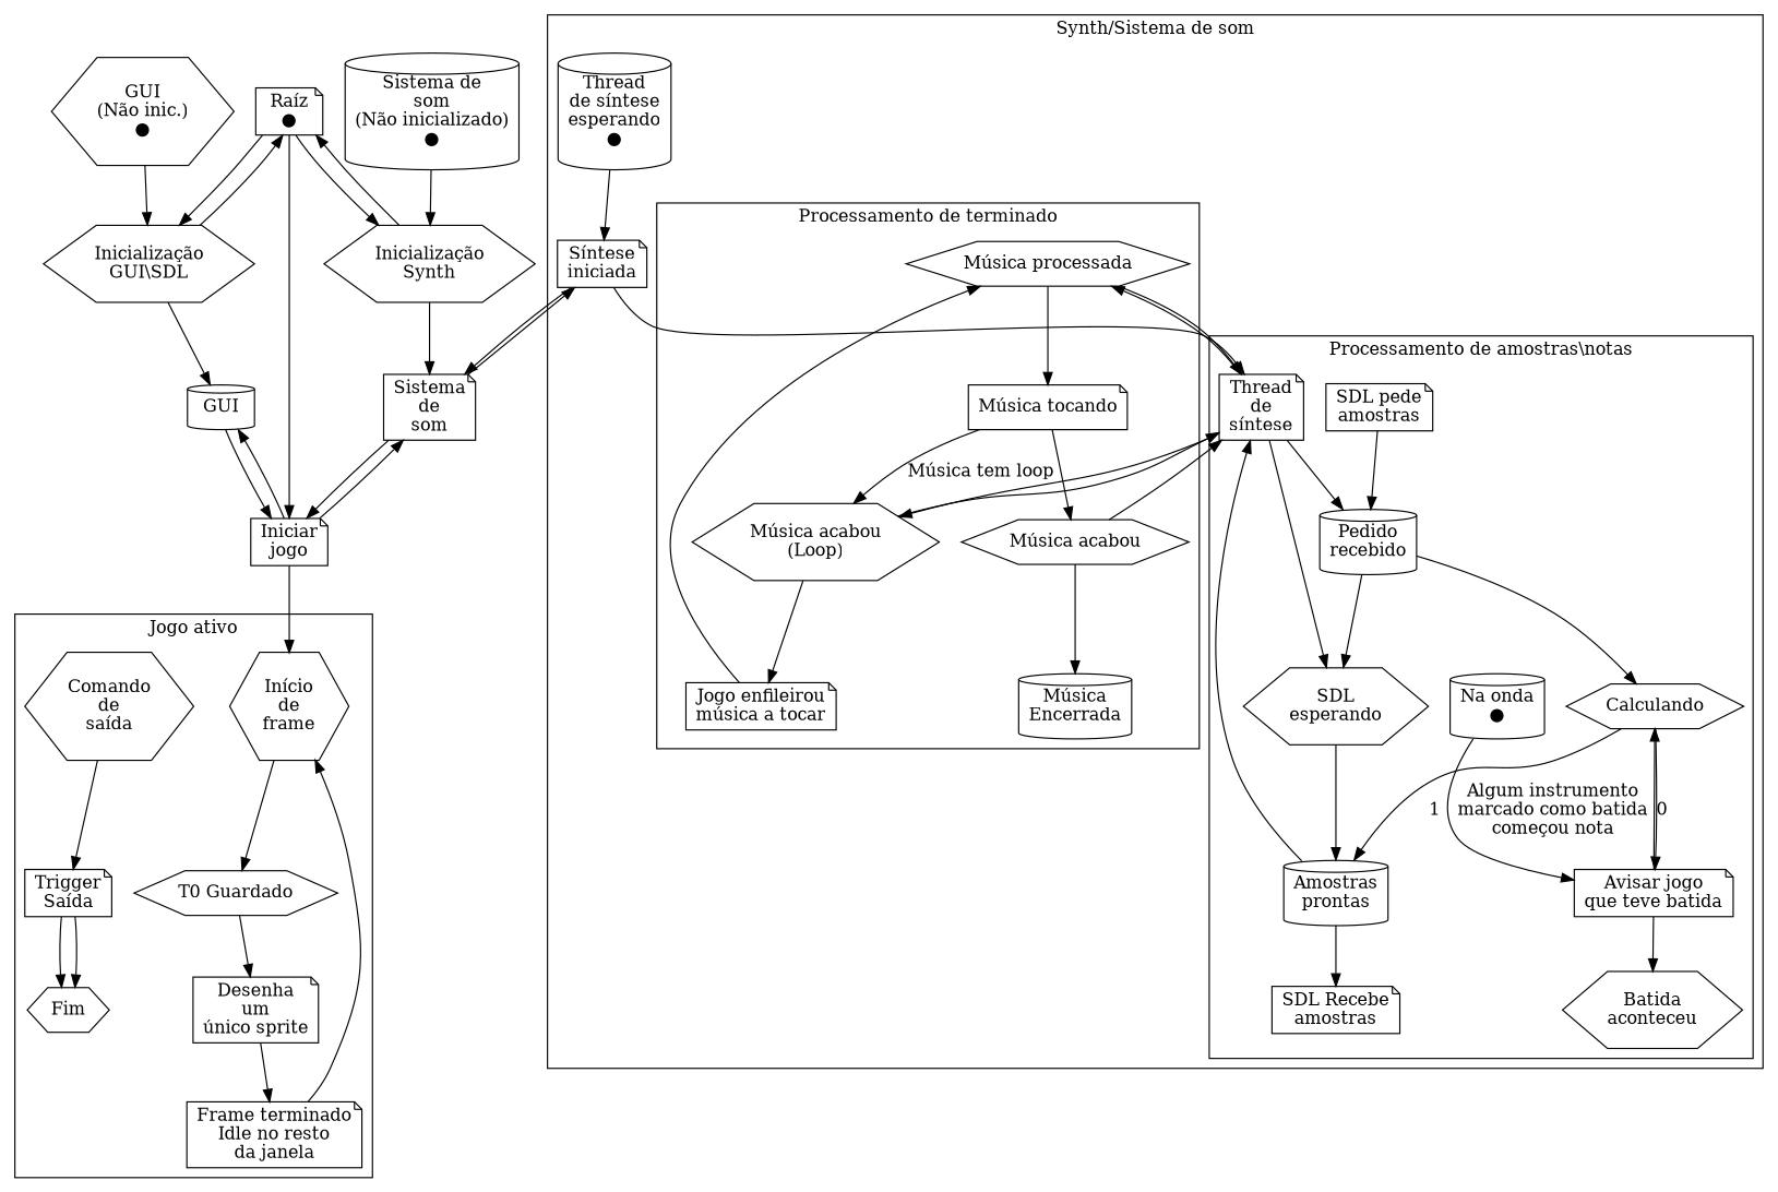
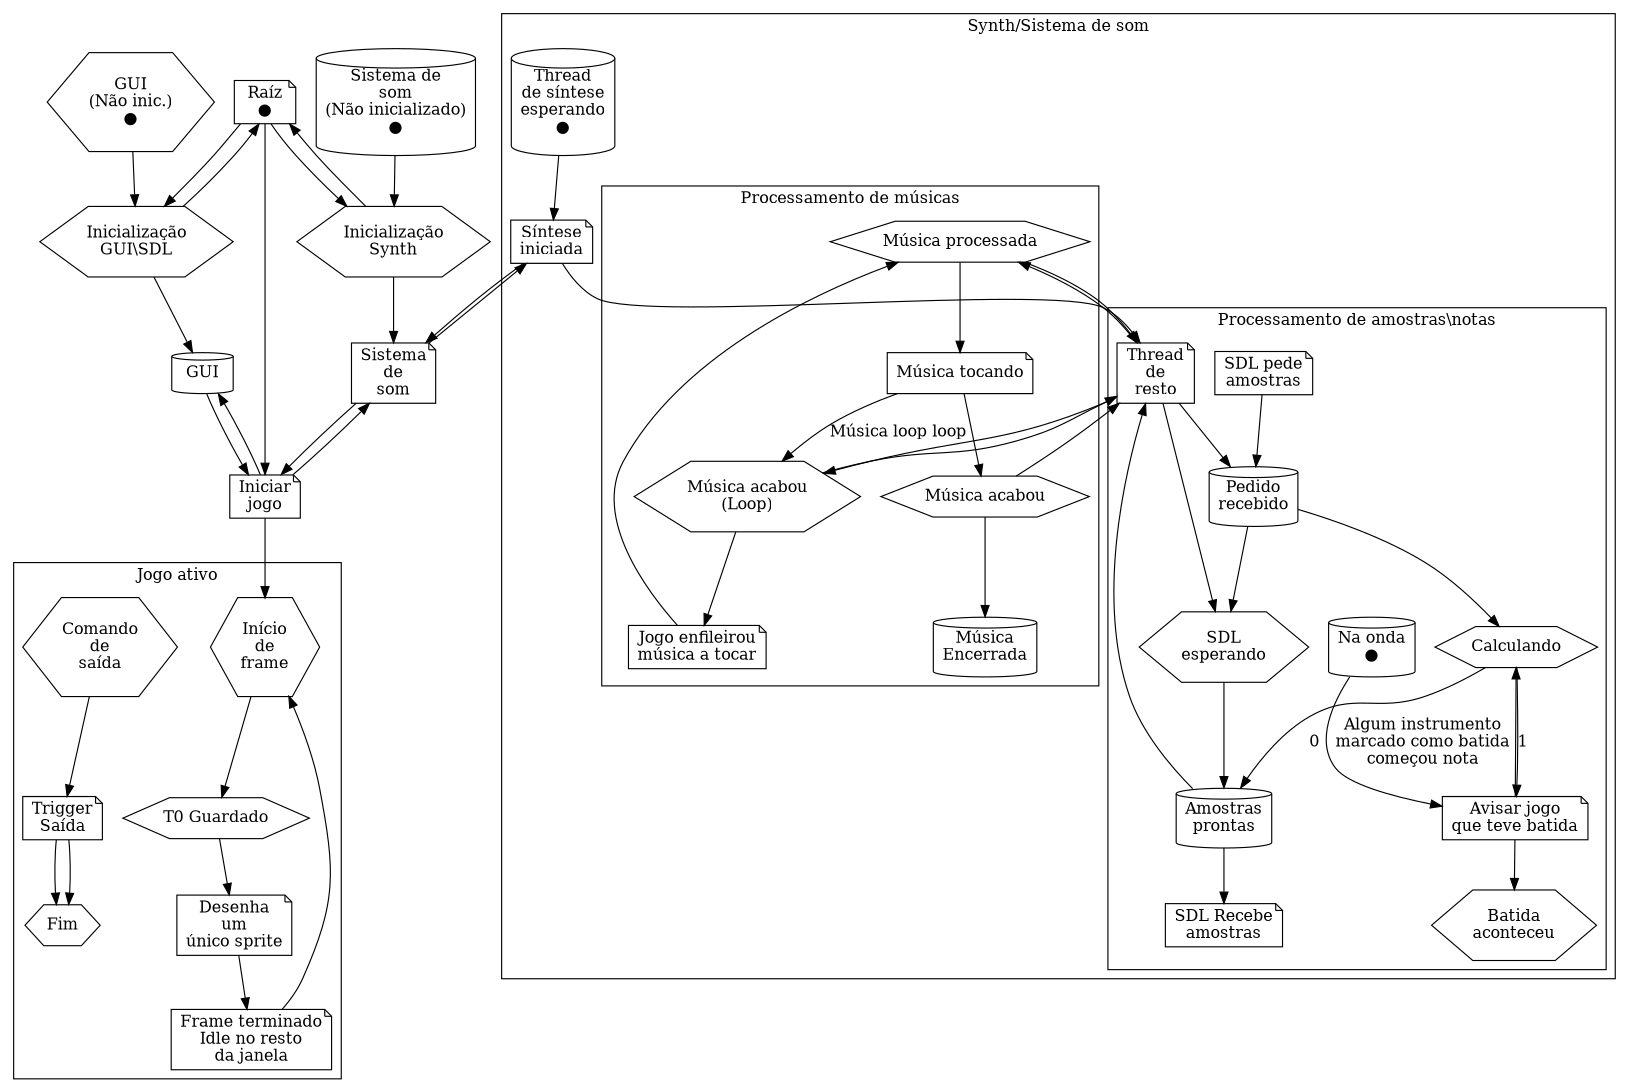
  digraph {
    node [shape=note]
    n1 [label="Sistema\nde\nsom"]
    n2 [label=GUI shape=cylinder]
    n3 [label="Início\nde\nframe" shape=hexagon]
    n4 [label="T0 Guardado" shape=hexagon]
    n5 [label="Trigger\nSaída"]
    n6 [label="Desenha\num\núnico sprite"]
    n7 [label="Frame terminado\nIdle no resto\nda janela"]
    n8 [label="Comando\nde\nsaída" shape=hexagon]
    Fim [shape=hexagon]
-   n10 [label="Thread\nde\nsíntese"]
+   n10 [label="Thread\nde\nresto"]
    n11 [label="Pedido\nrecebido" shape=cylinder]
    n12 [label="SDL pede\namostras"]
    n13 [label="SDL\nesperando" shape=hexagon]
    n14 [label="Amostras\nprontas" shape=cylinder]
    n15 [label="SDL Recebe\namostras"]
    n16 [label="Batida\naconteceu" shape=hexagon]
    n17 [label="Na onda\n●" shape=cylinder]
    n18 [label="Avisar jogo\nque teve batida"]
    n19 [label=Calculando shape=hexagon]
    n20 [label="Música processada" shape=hexagon]
    n21 [label="Música acabou\n(Loop)" shape=hexagon]
    n22 [label="Música acabou" shape=hexagon]
    n23 [label="Jogo enfileirou\nmúsica a tocar"]
    n24 [label="Música tocando"]
    n25 [label="Música\nEncerrada" shape=cylinder]
    n26 [label="Síntese\niniciada"]
    n27 [label="Thread\nde síntese\nesperando\n●" shape=cylinder]
    n28 [label="Iniciar\njogo"]
    n29 [label="Raíz\n●"]
    n30 [label="Inicialização\nGUI\\SDL" shape=hexagon]
    n31 [label="Inicialização\nSynth" shape=hexagon]
    n32 [label="Sistema de\nsom\n(Não inicializado)\n●" shape=cylinder]
    n33 [label="GUI\n(Não inic.)\n●" shape=hexagon]
    subgraph sub_1 {
      rank=same
      n1
      n2
    }
    subgraph cluster_2 {
      label="Jogo ativo"
      n3
      n4
      n5
      n6
      n7
      n8
      Fim
    }
    subgraph cluster_3 {
      label="Synth/Sistema de som"
      n26
      n27
      subgraph cluster_4 {
        label="Processamento de amostras\\notas"
        n10
        n11
        n12
        n13
        n14
        n15
        n16
        n17
        n18
        n19
      }
      subgraph cluster_5 {
-       label="Processamento de terminado"
+       label="Processamento de músicas"
        n20
        n21
        n22
        n23
        n24
        n25
      }
    }
    n1 -> n26
    n1 -> n28
    n2 -> n28
    n3 -> n4
    n4 -> n6
    n5 -> Fim
    n5 -> Fim
    n6 -> n7
    n7 -> n3
    n8 -> n5
    n10 -> n11
    n10 -> n13
    n10 -> n20
    n10 -> n21
    n11 -> n13
    n11 -> n19
    n12 -> n11
    n13 -> n14
    n14 -> n10
    n14 -> n15
    n17 -> n18 [label="Algum instrumento\nmarcado como batida\ncomeçou nota"]
    n18 -> n16
    n18 -> n19
-   n19 -> n14 [label=1]
-   n19 -> n18 [label=0]
+   n19 -> n14 [label=0]
+   n19 -> n18 [label=1]
    n20 -> n10
    n20 -> n24
    n21 -> n10
    n21 -> n23
    n22 -> n10
    n22 -> n25
    n23 -> n20
-   n24 -> n21 [label="Música tem loop"]
+   n24 -> n21 [label="Música loop loop"]
    n24 -> n22
    n26 -> n1
    n26 -> n10
    n27 -> n26
    n28 -> n1
    n28 -> n2
    n28 -> n3
    n29 -> n28
    n29 -> n30
    n29 -> n31
    n30 -> n2
    n30 -> n29
    n31 -> n1
    n31 -> n29
    n32 -> n31
    n33 -> n30
  }
